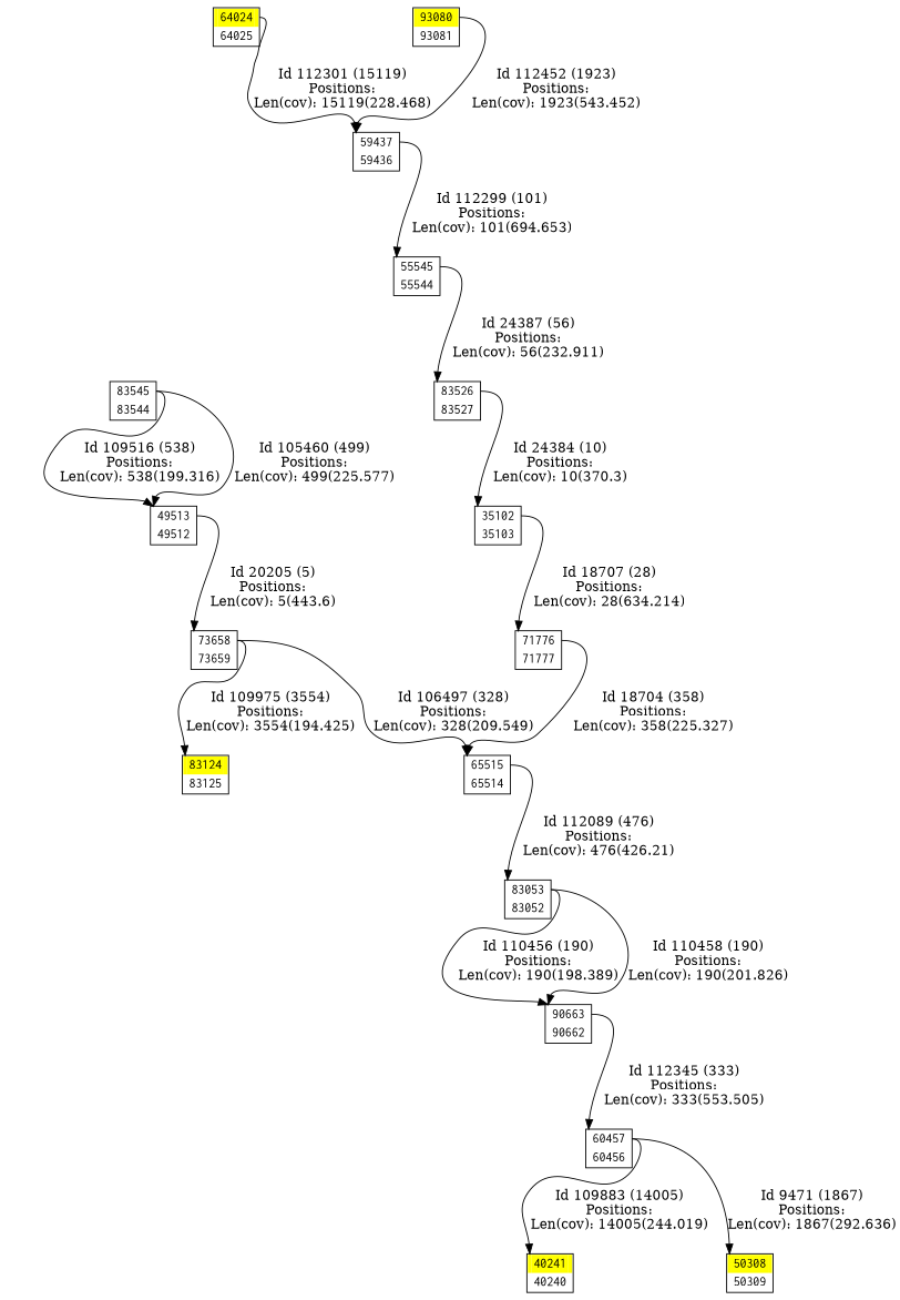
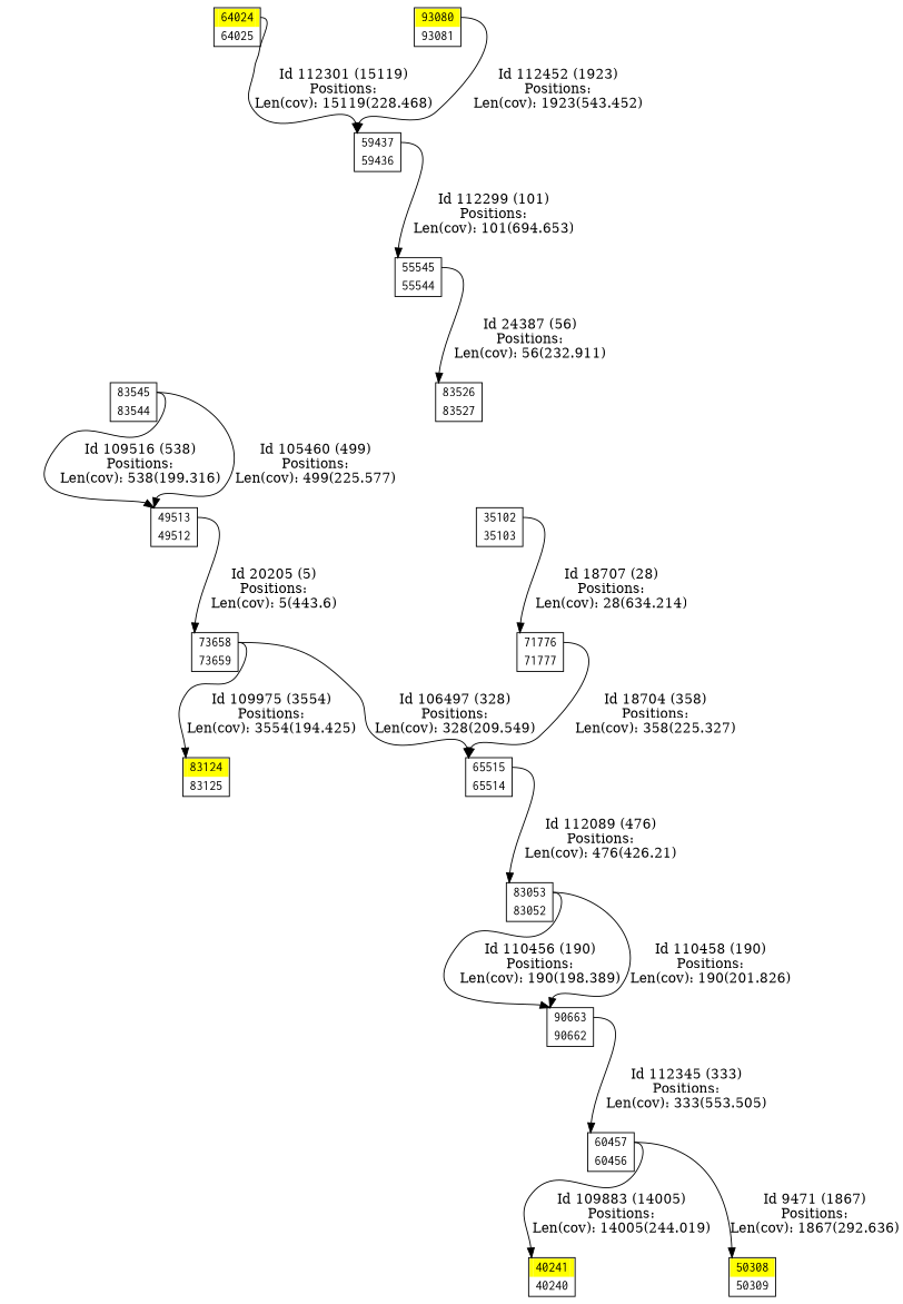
  digraph {
    node [color=black fontname=Courier penwidth=1.8 shape=plaintext]
    edge [color=black headport=port_65515_in tailport=port_73658_out]
    n1 [label=<<TABLE BORDER="1" CELLSPACING="0" > <TR><TD BORDER="0" PORT = "port_35102_in" color="white" bgcolor="white" ></TD><TD BORDER="0" color="white" bgcolor="white" >35102</TD><TD BORDER="0" PORT = "port_35102_out" color="white" bgcolor="white" ></TD></TR> <TR><TD BORDER="0" PORT = "port_35103_out" color="white" bgcolor="white" ></TD><TD BORDER="0" color="white" bgcolor="white" >35103</TD><TD BORDER="0" PORT = "port_35103_in" color="white" bgcolor="white" ></TD></TR> </TABLE>>]
    n2 [label=<<TABLE BORDER="1" CELLSPACING="0" > <TR><TD BORDER="0" PORT = "port_71776_in" color="white" bgcolor="white" ></TD><TD BORDER="0" color="white" bgcolor="white" >71776</TD><TD BORDER="0" PORT = "port_71776_out" color="white" bgcolor="white" ></TD></TR> <TR><TD BORDER="0" PORT = "port_71777_out" color="white" bgcolor="white" ></TD><TD BORDER="0" color="white" bgcolor="white" >71777</TD><TD BORDER="0" PORT = "port_71777_in" color="white" bgcolor="white" ></TD></TR> </TABLE>>]
    n3 [label=<<TABLE BORDER="1" CELLSPACING="0" > <TR><TD BORDER="0" PORT = "port_83526_in" color="white" bgcolor="white" ></TD><TD BORDER="0" color="white" bgcolor="white" >83526</TD><TD BORDER="0" PORT = "port_83526_out" color="white" bgcolor="white" ></TD></TR> <TR><TD BORDER="0" PORT = "port_83527_out" color="white" bgcolor="white" ></TD><TD BORDER="0" color="white" bgcolor="white" >83527</TD><TD BORDER="0" PORT = "port_83527_in" color="white" bgcolor="white" ></TD></TR> </TABLE>>]
    n4 [label=<<TABLE BORDER="1" CELLSPACING="0" > <TR><TD BORDER="0" PORT = "port_65515_in" color="white" bgcolor="white" ></TD><TD BORDER="0" color="white" bgcolor="white" >65515</TD><TD BORDER="0" PORT = "port_65515_out" color="white" bgcolor="white" ></TD></TR> <TR><TD BORDER="0" PORT = "port_65514_out" color="white" bgcolor="white" ></TD><TD BORDER="0" color="white" bgcolor="white" >65514</TD><TD BORDER="0" PORT = "port_65514_in" color="white" bgcolor="white" ></TD></TR> </TABLE>>]
    n5 [label=<<TABLE BORDER="1" CELLSPACING="0" > <TR><TD BORDER="0" PORT = "port_40241_in" color="yellow" bgcolor="yellow" ></TD><TD BORDER="0" color="yellow" bgcolor="yellow" >40241</TD><TD BORDER="0" PORT = "port_40241_out" color="yellow" bgcolor="yellow" ></TD></TR> <TR><TD BORDER="0" PORT = "port_40240_out" color="white" bgcolor="white" ></TD><TD BORDER="0" color="white" bgcolor="white" >40240</TD><TD BORDER="0" PORT = "port_40240_in" color="white" bgcolor="white" ></TD></TR> </TABLE>>]
    n6 [label=<<TABLE BORDER="1" CELLSPACING="0" > <TR><TD BORDER="0" PORT = "port_49513_in" color="white" bgcolor="white" ></TD><TD BORDER="0" color="white" bgcolor="white" >49513</TD><TD BORDER="0" PORT = "port_49513_out" color="white" bgcolor="white" ></TD></TR> <TR><TD BORDER="0" PORT = "port_49512_out" color="white" bgcolor="white" ></TD><TD BORDER="0" color="white" bgcolor="white" >49512</TD><TD BORDER="0" PORT = "port_49512_in" color="white" bgcolor="white" ></TD></TR> </TABLE>>]
    n7 [label=<<TABLE BORDER="1" CELLSPACING="0" > <TR><TD BORDER="0" PORT = "port_73658_in" color="white" bgcolor="white" ></TD><TD BORDER="0" color="white" bgcolor="white" >73658</TD><TD BORDER="0" PORT = "port_73658_out" color="white" bgcolor="white" ></TD></TR> <TR><TD BORDER="0" PORT = "port_73659_out" color="white" bgcolor="white" ></TD><TD BORDER="0" color="white" bgcolor="white" >73659</TD><TD BORDER="0" PORT = "port_73659_in" color="white" bgcolor="white" ></TD></TR> </TABLE>>]
    n8 [label=<<TABLE BORDER="1" CELLSPACING="0" > <TR><TD BORDER="0" PORT = "port_83124_in" color="yellow" bgcolor="yellow" ></TD><TD BORDER="0" color="yellow" bgcolor="yellow" >83124</TD><TD BORDER="0" PORT = "port_83124_out" color="yellow" bgcolor="yellow" ></TD></TR> <TR><TD BORDER="0" PORT = "port_83125_out" color="white" bgcolor="white" ></TD><TD BORDER="0" color="white" bgcolor="white" >83125</TD><TD BORDER="0" PORT = "port_83125_in" color="white" bgcolor="white" ></TD></TR> </TABLE>>]
    n9 [label=<<TABLE BORDER="1" CELLSPACING="0" > <TR><TD BORDER="0" PORT = "port_50308_in" color="yellow" bgcolor="yellow" ></TD><TD BORDER="0" color="yellow" bgcolor="yellow" >50308</TD><TD BORDER="0" PORT = "port_50308_out" color="yellow" bgcolor="yellow" ></TD></TR> <TR><TD BORDER="0" PORT = "port_50309_out" color="white" bgcolor="white" ></TD><TD BORDER="0" color="white" bgcolor="white" >50309</TD><TD BORDER="0" PORT = "port_50309_in" color="white" bgcolor="white" ></TD></TR> </TABLE>>]
    n10 [label=<<TABLE BORDER="1" CELLSPACING="0" > <TR><TD BORDER="0" PORT = "port_55545_in" color="white" bgcolor="white" ></TD><TD BORDER="0" color="white" bgcolor="white" >55545</TD><TD BORDER="0" PORT = "port_55545_out" color="white" bgcolor="white" ></TD></TR> <TR><TD BORDER="0" PORT = "port_55544_out" color="white" bgcolor="white" ></TD><TD BORDER="0" color="white" bgcolor="white" >55544</TD><TD BORDER="0" PORT = "port_55544_in" color="white" bgcolor="white" ></TD></TR> </TABLE>>]
    n11 [label=<<TABLE BORDER="1" CELLSPACING="0" > <TR><TD BORDER="0" PORT = "port_59437_in" color="white" bgcolor="white" ></TD><TD BORDER="0" color="white" bgcolor="white" >59437</TD><TD BORDER="0" PORT = "port_59437_out" color="white" bgcolor="white" ></TD></TR> <TR><TD BORDER="0" PORT = "port_59436_out" color="white" bgcolor="white" ></TD><TD BORDER="0" color="white" bgcolor="white" >59436</TD><TD BORDER="0" PORT = "port_59436_in" color="white" bgcolor="white" ></TD></TR> </TABLE>>]
    n12 [label=<<TABLE BORDER="1" CELLSPACING="0" > <TR><TD BORDER="0" PORT = "port_60457_in" color="white" bgcolor="white" ></TD><TD BORDER="0" color="white" bgcolor="white" >60457</TD><TD BORDER="0" PORT = "port_60457_out" color="white" bgcolor="white" ></TD></TR> <TR><TD BORDER="0" PORT = "port_60456_out" color="white" bgcolor="white" ></TD><TD BORDER="0" color="white" bgcolor="white" >60456</TD><TD BORDER="0" PORT = "port_60456_in" color="white" bgcolor="white" ></TD></TR> </TABLE>>]
    n13 [label=<<TABLE BORDER="1" CELLSPACING="0" > <TR><TD BORDER="0" PORT = "port_64024_in" color="yellow" bgcolor="yellow" ></TD><TD BORDER="0" color="yellow" bgcolor="yellow" >64024</TD><TD BORDER="0" PORT = "port_64024_out" color="yellow" bgcolor="yellow" ></TD></TR> <TR><TD BORDER="0" PORT = "port_64025_out" color="white" bgcolor="white" ></TD><TD BORDER="0" color="white" bgcolor="white" >64025</TD><TD BORDER="0" PORT = "port_64025_in" color="white" bgcolor="white" ></TD></TR> </TABLE>>]
    n14 [label=<<TABLE BORDER="1" CELLSPACING="0" > <TR><TD BORDER="0" PORT = "port_83053_in" color="white" bgcolor="white" ></TD><TD BORDER="0" color="white" bgcolor="white" >83053</TD><TD BORDER="0" PORT = "port_83053_out" color="white" bgcolor="white" ></TD></TR> <TR><TD BORDER="0" PORT = "port_83052_out" color="white" bgcolor="white" ></TD><TD BORDER="0" color="white" bgcolor="white" >83052</TD><TD BORDER="0" PORT = "port_83052_in" color="white" bgcolor="white" ></TD></TR> </TABLE>>]
    n15 [label=<<TABLE BORDER="1" CELLSPACING="0" > <TR><TD BORDER="0" PORT = "port_90663_in" color="white" bgcolor="white" ></TD><TD BORDER="0" color="white" bgcolor="white" >90663</TD><TD BORDER="0" PORT = "port_90663_out" color="white" bgcolor="white" ></TD></TR> <TR><TD BORDER="0" PORT = "port_90662_out" color="white" bgcolor="white" ></TD><TD BORDER="0" color="white" bgcolor="white" >90662</TD><TD BORDER="0" PORT = "port_90662_in" color="white" bgcolor="white" ></TD></TR> </TABLE>>]
    n16 [label=<<TABLE BORDER="1" CELLSPACING="0" > <TR><TD BORDER="0" PORT = "port_83545_in" color="white" bgcolor="white" ></TD><TD BORDER="0" color="white" bgcolor="white" >83545</TD><TD BORDER="0" PORT = "port_83545_out" color="white" bgcolor="white" ></TD></TR> <TR><TD BORDER="0" PORT = "port_83544_out" color="white" bgcolor="white" ></TD><TD BORDER="0" color="white" bgcolor="white" >83544</TD><TD BORDER="0" PORT = "port_83544_in" color="white" bgcolor="white" ></TD></TR> </TABLE>>]
    n17 [label=<<TABLE BORDER="1" CELLSPACING="0" > <TR><TD BORDER="0" PORT = "port_93080_in" color="yellow" bgcolor="yellow" ></TD><TD BORDER="0" color="yellow" bgcolor="yellow" >93080</TD><TD BORDER="0" PORT = "port_93080_out" color="yellow" bgcolor="yellow" ></TD></TR> <TR><TD BORDER="0" PORT = "port_93081_out" color="white" bgcolor="white" ></TD><TD BORDER="0" color="white" bgcolor="white" >93081</TD><TD BORDER="0" PORT = "port_93081_in" color="white" bgcolor="white" ></TD></TR> </TABLE>>]
    n1 -> n2 [headport=port_71776_in label="Id 18707 (28)\nPositions:\nLen(cov): 28(634.214)" tailport=port_35102_out]
    n2 -> n4 [label="Id 18704 (358)\nPositions:\nLen(cov): 358(225.327)" tailport=port_71776_out]
-   n3 -> n1 [headport=port_35102_in label="Id 24384 (10)\nPositions:\nLen(cov): 10(370.3)" tailport=port_83526_out]
    n4 -> n14 [headport=port_83053_in label="Id 112089 (476)\nPositions:\nLen(cov): 476(426.21)" tailport=port_65515_out]
    n6 -> n7 [headport=port_73658_in label="Id 20205 (5)\nPositions:\nLen(cov): 5(443.6)" tailport=port_49513_out]
    n7 -> n4 [label="Id 106497 (328)\nPositions:\nLen(cov): 328(209.549)"]
    n7 -> n8 [headport=port_83124_in label="Id 109975 (3554)\nPositions:\nLen(cov): 3554(194.425)"]
    n10 -> n3 [headport=port_83526_in label="Id 24387 (56)\nPositions:\nLen(cov): 56(232.911)" tailport=port_55545_out]
    n11 -> n10 [headport=port_55545_in label="Id 112299 (101)\nPositions:\nLen(cov): 101(694.653)" tailport=port_59437_out]
    n12 -> n5 [headport=port_40241_in label="Id 109883 (14005)\nPositions:\nLen(cov): 14005(244.019)" tailport=port_60457_out]
    n12 -> n9 [headport=port_50308_in label="Id 9471 (1867)\nPositions:\nLen(cov): 1867(292.636)" tailport=port_60457_out]
    n13 -> n11 [headport=port_59437_in label="Id 112301 (15119)\nPositions:\nLen(cov): 15119(228.468)" tailport=port_64024_out]
    n14 -> n15 [headport=port_90663_in label="Id 110456 (190)\nPositions:\nLen(cov): 190(198.389)" tailport=port_83053_out]
    n14 -> n15 [headport=port_90663_in label="Id 110458 (190)\nPositions:\nLen(cov): 190(201.826)" tailport=port_83053_out]
    n15 -> n12 [headport=port_60457_in label="Id 112345 (333)\nPositions:\nLen(cov): 333(553.505)" tailport=port_90663_out]
    n16 -> n6 [headport=port_49513_in label="Id 105460 (499)\nPositions:\nLen(cov): 499(225.577)" tailport=port_83545_out]
    n16 -> n6 [headport=port_49513_in label="Id 109516 (538)\nPositions:\nLen(cov): 538(199.316)" tailport=port_83545_out]
    n17 -> n11 [headport=port_59437_in label="Id 112452 (1923)\nPositions:\nLen(cov): 1923(543.452)" tailport=port_93080_out]
  }
